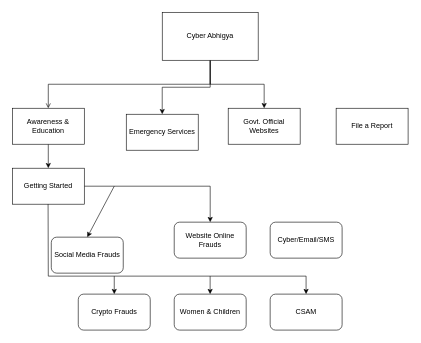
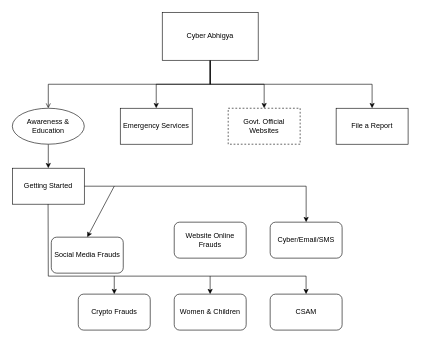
  <mxCell id="0" />
  <mxCell id="1" parent="0" />
  <mxCell id="2" style="edgeStyle=orthogonalEdgeStyle;rounded=0;orthogonalLoop=1;jettySize=auto;html=1;exitX=0.5;exitY=1;exitDx=0;exitDy=0;entryX=0.5;entryY=0;entryDx=0;entryDy=0;endArrow=open;" edge="1" parent="1" source="6" target="19"><mxGeometry relative="1" as="geometry"><Array as="points"><mxPoint x="350" y="140" /></Array></mxGeometry></mxCell>
+ <mxCell id="3" style="edgeStyle=orthogonalEdgeStyle;rounded=0;orthogonalLoop=1;jettySize=auto;html=1;exitX=0.5;exitY=1;exitDx=0;exitDy=0;entryX=0.5;entryY=0;entryDx=0;entryDy=0;" edge="1" parent="1" source="6" target="17"><mxGeometry relative="1" as="geometry" /></mxCell>
  <mxCell id="4" style="edgeStyle=orthogonalEdgeStyle;rounded=0;orthogonalLoop=1;jettySize=auto;html=1;entryX=0.5;entryY=0;entryDx=0;entryDy=0;" edge="1" parent="1" source="6" target="10"><mxGeometry relative="1" as="geometry" /></mxCell>
  <mxCell id="5" style="edgeStyle=orthogonalEdgeStyle;rounded=0;orthogonalLoop=1;jettySize=auto;html=1;entryX=0.5;entryY=0;entryDx=0;entryDy=0;" edge="1" parent="1" source="6" target="9"><mxGeometry relative="1" as="geometry" /></mxCell>
  <mxCell id="6" value="Cyber Abhigya" style="whiteSpace=wrap;html=1;" parent="1" vertex="1"><mxGeometry x="270" y="20" width="160" height="80" as="geometry" /></mxCell>
- <mxCell id="7" style="edgeStyle=orthogonalEdgeStyle;rounded=0;orthogonalLoop=1;jettySize=auto;html=1;" edge="1" parent="1" source="8" target="12"><mxGeometry relative="1" as="geometry" /></mxCell>
+ <mxCell id="7" style="edgeStyle=orthogonalEdgeStyle;rounded=0;orthogonalLoop=1;jettySize=auto;html=1;entryX=0.5;entryY=0;entryDx=0;entryDy=0;" edge="1" parent="1" source="8" target="13"><mxGeometry relative="1" as="geometry" /></mxCell>
  <mxCell id="8" value="Getting Started" style="rounded=0;whiteSpace=wrap;html=1;" parent="1" vertex="1"><mxGeometry x="20" y="280" width="120" height="60" as="geometry" /></mxCell>
- <mxCell id="9" value="Emergency Services" style="rounded=0;whiteSpace=wrap;html=1;" parent="1" vertex="1"><mxGeometry x="210" y="190" width="120" height="60" as="geometry" /></mxCell>
- <mxCell id="10" value="Govt. Official Websites" style="rounded=0;whiteSpace=wrap;html=1;" parent="1" vertex="1"><mxGeometry x="380" y="180" width="120" height="60" as="geometry" /></mxCell>
+ <mxCell id="9" value="Emergency Services" style="rounded=0;whiteSpace=wrap;html=1;" parent="1" vertex="1"><mxGeometry x="200" y="180" width="120" height="60" as="geometry" /></mxCell>
+ <mxCell id="10" value="Govt. Official Websites" style="rounded=0;whiteSpace=wrap;html=1;dashed=1;" parent="1" vertex="1"><mxGeometry x="380" y="180" width="120" height="60" as="geometry" /></mxCell>
  <mxCell id="11" value="Social Media Frauds" style="rounded=1;whiteSpace=wrap;html=1;" parent="1" vertex="1"><mxGeometry x="85" y="395" width="120" height="60" as="geometry" /></mxCell>
  <mxCell id="12" value="Website Online Frauds" style="rounded=1;whiteSpace=wrap;html=1;" parent="1" vertex="1"><mxGeometry x="290" y="370" width="120" height="60" as="geometry" /></mxCell>
  <mxCell id="13" value="Cyber/Email/SMS" style="rounded=1;whiteSpace=wrap;html=1;" parent="1" vertex="1"><mxGeometry x="450" y="370" width="120" height="60" as="geometry" /></mxCell>
  <mxCell id="14" value="Crypto Frauds" style="rounded=1;whiteSpace=wrap;html=1;" parent="1" vertex="1"><mxGeometry x="130" y="490" width="120" height="60" as="geometry" /></mxCell>
  <mxCell id="15" value="Women &amp;amp; Children" style="rounded=1;whiteSpace=wrap;html=1;" parent="1" vertex="1"><mxGeometry x="290" y="490" width="120" height="60" as="geometry" /></mxCell>
  <mxCell id="16" value="CSAM" style="rounded=1;whiteSpace=wrap;html=1;" parent="1" vertex="1"><mxGeometry x="450" y="490" width="120" height="60" as="geometry" /></mxCell>
  <mxCell id="17" value="File a Report" style="rounded=0;whiteSpace=wrap;html=1;" vertex="1" parent="1"><mxGeometry x="560" y="180" width="120" height="60" as="geometry" /></mxCell>
  <mxCell id="18" value="" style="edgeStyle=orthogonalEdgeStyle;rounded=0;orthogonalLoop=1;jettySize=auto;html=1;" edge="1" parent="1" source="19" target="8"><mxGeometry relative="1" as="geometry" /></mxCell>
- <mxCell id="19" value="Awareness &amp;amp; Education" style="rounded=0;whiteSpace=wrap;html=1;" vertex="1" parent="1"><mxGeometry x="20" y="180" width="120" height="60" as="geometry" /></mxCell>
+ <mxCell id="19" value="Awareness &amp;amp; Education" style="ellipse;whiteSpace=wrap;html=1;" vertex="1" parent="1"><mxGeometry x="20" y="180" width="120" height="60" as="geometry" /></mxCell>
  <mxCell id="20" value="" style="endArrow=classic;html=1;rounded=0;entryX=0.5;entryY=0;entryDx=0;entryDy=0;" edge="1" parent="1" target="11"><mxGeometry width="50" height="50" relative="1" as="geometry"><mxPoint x="190" y="310" as="sourcePoint" /><mxPoint x="260" y="370" as="targetPoint" /></mxGeometry></mxCell>
  <mxCell id="21" value="" style="endArrow=none;html=1;rounded=0;" edge="1" parent="1"><mxGeometry width="50" height="50" relative="1" as="geometry"><mxPoint x="80" y="460" as="sourcePoint" /><mxPoint x="79.64" y="340" as="targetPoint" /></mxGeometry></mxCell>
  <mxCell id="22" value="" style="endArrow=none;html=1;rounded=0;" edge="1" parent="1"><mxGeometry width="50" height="50" relative="1" as="geometry"><mxPoint x="80" y="460" as="sourcePoint" /><mxPoint x="510" y="460" as="targetPoint" /></mxGeometry></mxCell>
  <mxCell id="23" value="" style="endArrow=classic;html=1;rounded=0;entryX=0.5;entryY=0;entryDx=0;entryDy=0;" edge="1" parent="1" target="14"><mxGeometry width="50" height="50" relative="1" as="geometry"><mxPoint x="190" y="460" as="sourcePoint" /><mxPoint x="260" y="370" as="targetPoint" /></mxGeometry></mxCell>
  <mxCell id="24" value="" style="endArrow=classic;html=1;rounded=0;entryX=0.5;entryY=0;entryDx=0;entryDy=0;" edge="1" parent="1"><mxGeometry width="50" height="50" relative="1" as="geometry"><mxPoint x="349.9" y="460" as="sourcePoint" /><mxPoint x="349.9" y="490" as="targetPoint" /></mxGeometry></mxCell>
  <mxCell id="25" value="" style="endArrow=classic;html=1;rounded=0;entryX=0.5;entryY=0;entryDx=0;entryDy=0;" edge="1" parent="1"><mxGeometry width="50" height="50" relative="1" as="geometry"><mxPoint x="509.9" y="460" as="sourcePoint" /><mxPoint x="509.9" y="490" as="targetPoint" /></mxGeometry></mxCell>
